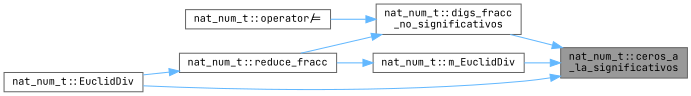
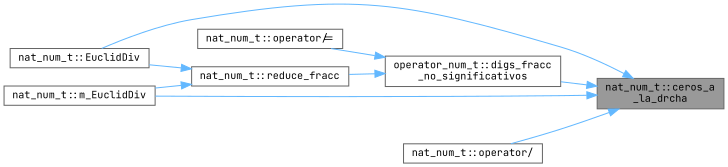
  digraph {
    fontname="JetBrains Mono"
    rankdir=RL
    node [color=grey40 fillcolor=white fontname="JetBrains Mono" fontsize=10 shape=box style=filled]
    edge [color=steelblue1 dir=back fontname="JetBrains Mono" fontsize=10 labelfontname=Helvetica labelfontsize=10 style=solid]
-   n1 [color=gray40 fillcolor=grey60 fontcolor=black height=0.2 label="nat_num_t::ceros_a\l_la_significativos" width=0.4]
-   n2 [height=0.2 label="nat_num_t::digs_fracc\l_no_significativos" width=0.4]
+   n1 [color=gray40 fillcolor=grey60 fontcolor=black height=0.2 label="nat_num_t::ceros_a\l_la_drcha" width=0.4]
+   n2 [height=0.2 label="operator_num_t::digs_fracc\l_no_significativos" width=0.4]
    n3 [height=0.2 label="nat_num_t::EuclidDiv" width=0.4]
    n4 [height=0.2 label="nat_num_t::m_EuclidDiv" width=0.4]
+   n5 [height=0.2 label="nat_num_t::operator/" width=0.4]
    n6 [height=0.2 label="nat_num_t::operator/=" width=0.4]
    n7 [height=0.2 label="nat_num_t::reduce_fracc" width=0.4]
    n1 -> n2
    n1 -> n3
    n1 -> n4
+   n1 -> n5
    n2 -> n6
    n2 -> n7
    n7 -> n3
-   n4 -> n7
+   n7 -> n4
  }
